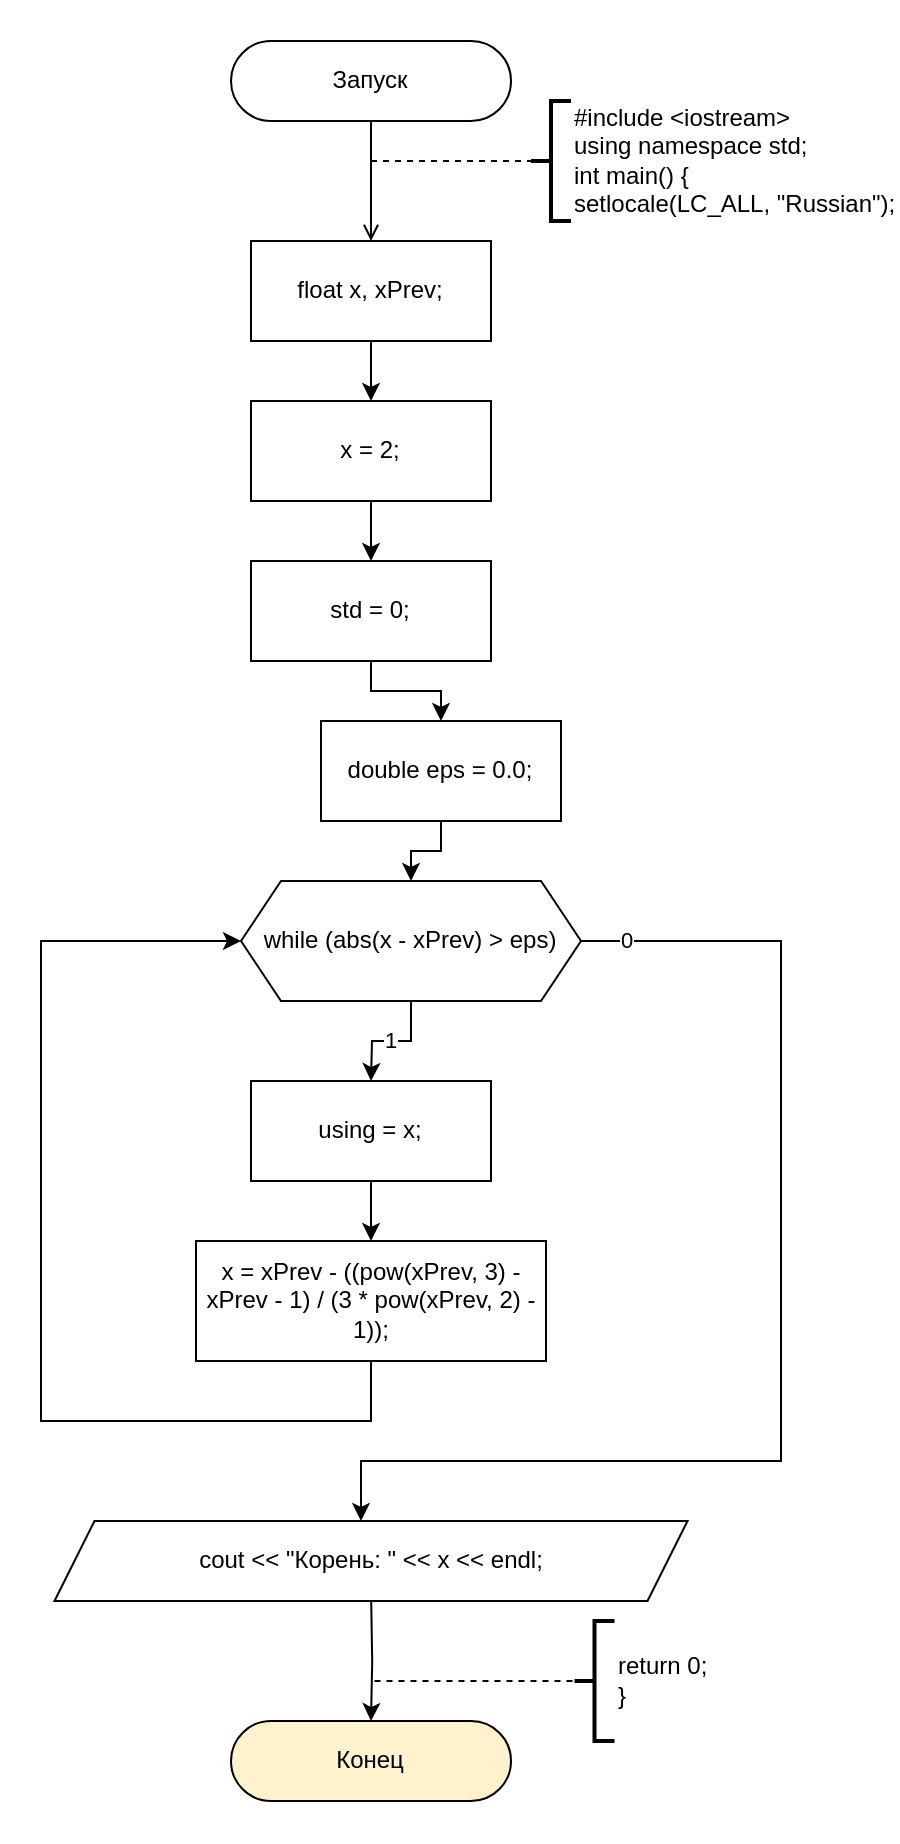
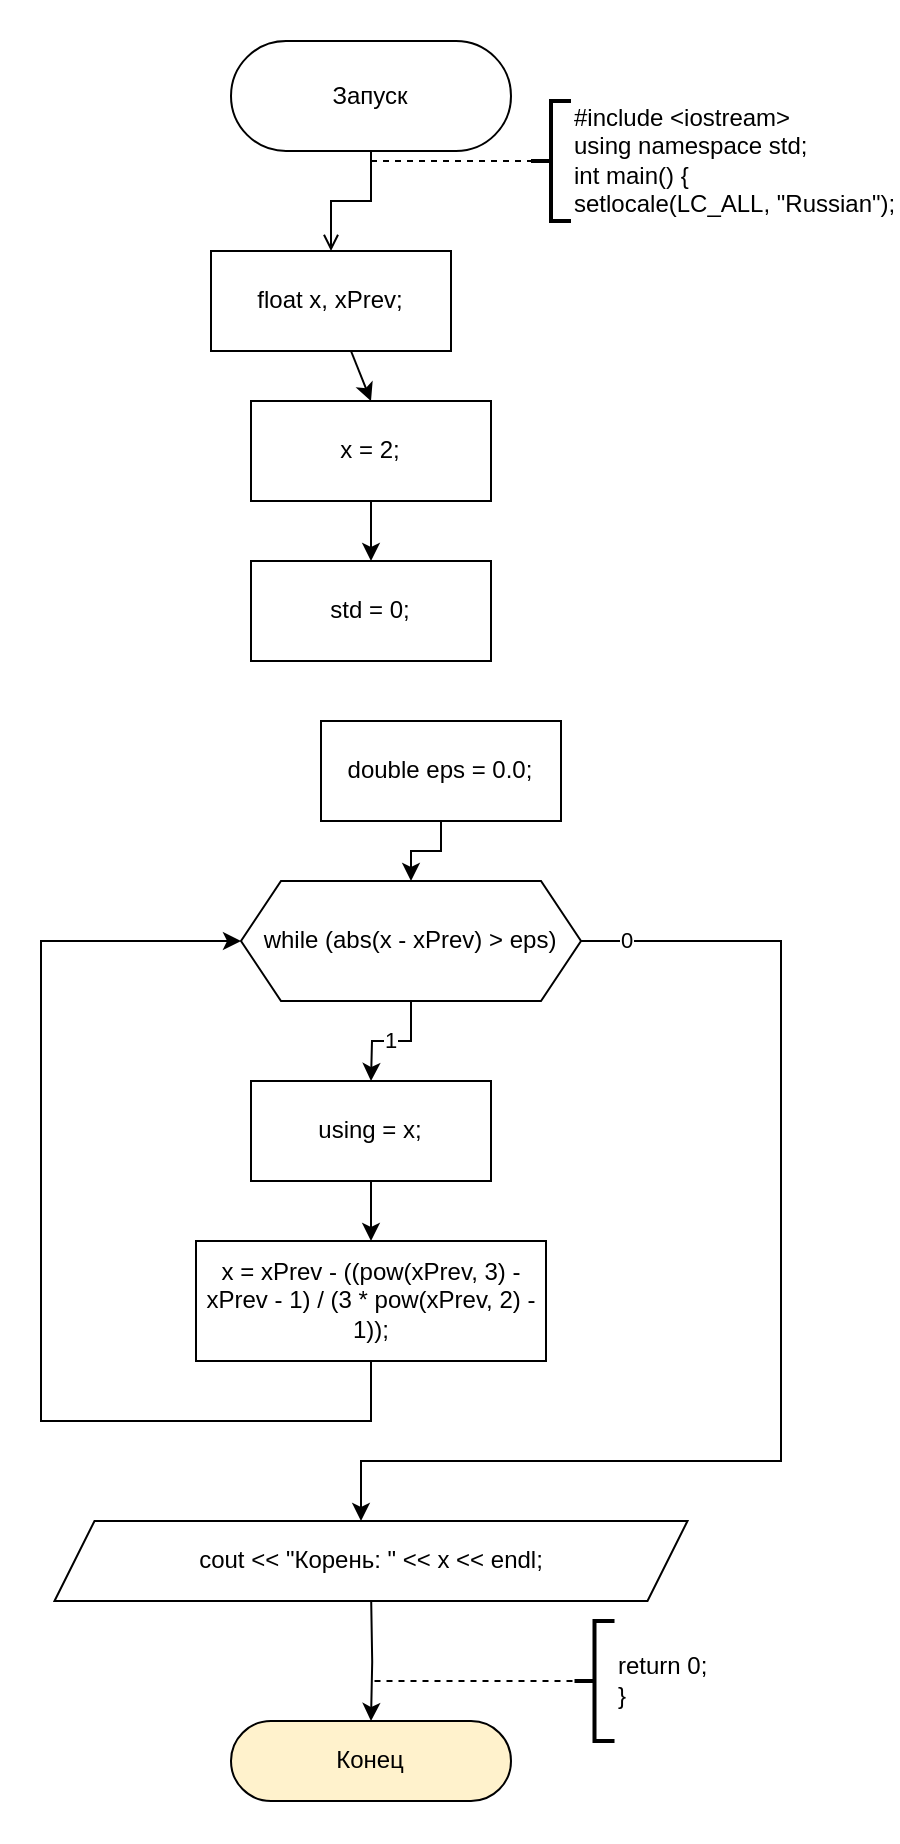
  <mxCell id="0" />
  <mxCell id="1" parent="0" />
  <mxCell id="2" style="edgeStyle=orthogonalEdgeStyle;rounded=0;orthogonalLoop=1;jettySize=auto;html=1;endArrow=open;" parent="1" source="3" target="5" edge="1"><mxGeometry relative="1" as="geometry" /></mxCell>
- <mxCell id="3" value="Запуск" style="rounded=1;whiteSpace=wrap;html=1;arcSize=50;" parent="1" vertex="1"><mxGeometry x="115" y="20" width="140" height="40" as="geometry" /></mxCell>
+ <mxCell id="3" value="Запуск" style="rounded=1;whiteSpace=wrap;html=1;arcSize=50;" parent="1" vertex="1"><mxGeometry x="115" y="20" width="140" height="55" as="geometry" /></mxCell>
  <mxCell id="4" style="edgeStyle=none;html=1;" parent="1" source="5" edge="1"><mxGeometry relative="1" as="geometry"><mxPoint x="185" y="200" as="targetPoint" /></mxGeometry></mxCell>
- <mxCell id="5" value="float x, xPrev;" style="rounded=0;whiteSpace=wrap;html=1;" parent="1" vertex="1"><mxGeometry x="125" y="120" width="120" height="50" as="geometry" /></mxCell>
+ <mxCell id="5" value="float x, xPrev;" style="rounded=0;whiteSpace=wrap;html=1;" parent="1" vertex="1"><mxGeometry x="105" y="125" width="120" height="50" as="geometry" /></mxCell>
  <mxCell id="6" value="#include &amp;lt;iostream&amp;gt;&lt;br&gt;using namespace std;&lt;br&gt;int main() {&lt;br&gt;setlocale(LC_ALL, &quot;Russian&quot;);" style="strokeWidth=2;html=1;shape=mxgraph.flowchart.annotation_2;align=left;labelPosition=right;pointerEvents=1;" parent="1" vertex="1"><mxGeometry x="265" y="50" width="20" height="60" as="geometry" /></mxCell>
  <mxCell id="7" value="" style="endArrow=none;dashed=1;html=1;entryX=0;entryY=0.5;entryDx=0;entryDy=0;entryPerimeter=0;" parent="1" target="6" edge="1"><mxGeometry width="50" height="50" relative="1" as="geometry"><mxPoint x="185" y="80" as="sourcePoint" /><mxPoint x="275" y="70" as="targetPoint" /></mxGeometry></mxCell>
  <mxCell id="8" value="Конец" style="rounded=1;whiteSpace=wrap;html=1;arcSize=50;fillColor=#fff2cc;" parent="1" vertex="1"><mxGeometry x="115" y="860" width="140" height="40" as="geometry" /></mxCell>
  <mxCell id="9" value="return 0;&lt;br&gt;}" style="strokeWidth=2;html=1;shape=mxgraph.flowchart.annotation_2;align=left;labelPosition=right;pointerEvents=1;" parent="1" vertex="1"><mxGeometry x="286.75" y="810" width="20" height="60" as="geometry" /></mxCell>
  <mxCell id="10" value="" style="endArrow=none;dashed=1;html=1;entryX=0;entryY=0.5;entryDx=0;entryDy=0;entryPerimeter=0;" parent="1" edge="1"><mxGeometry width="50" height="50" relative="1" as="geometry"><mxPoint x="186.75" y="840" as="sourcePoint" /><mxPoint x="286.75" y="840" as="targetPoint" /></mxGeometry></mxCell>
  <mxCell id="11" style="edgeStyle=none;html=1;" parent="1" source="12" edge="1"><mxGeometry relative="1" as="geometry"><mxPoint x="185" y="280" as="targetPoint" /></mxGeometry></mxCell>
  <mxCell id="12" value="x = 2;" style="rounded=0;whiteSpace=wrap;html=1;" parent="1" vertex="1"><mxGeometry x="125" y="200" width="120" height="50" as="geometry" /></mxCell>
- <mxCell id="13" value="" style="edgeStyle=orthogonalEdgeStyle;rounded=0;html=1;" parent="1" source="14" target="17" edge="1"><mxGeometry relative="1" as="geometry" /></mxCell>
  <mxCell id="14" value="std = 0;" style="rounded=0;whiteSpace=wrap;html=1;" parent="1" vertex="1"><mxGeometry x="125" y="280" width="120" height="50" as="geometry" /></mxCell>
  <mxCell id="15" style="edgeStyle=orthogonalEdgeStyle;rounded=0;html=1;" parent="1" target="8" edge="1"><mxGeometry relative="1" as="geometry"><mxPoint x="185.1" y="800" as="sourcePoint" /></mxGeometry></mxCell>
  <mxCell id="16" style="edgeStyle=orthogonalEdgeStyle;html=1;rounded=0;" parent="1" source="17" target="20" edge="1"><mxGeometry relative="1" as="geometry" /></mxCell>
  <mxCell id="17" value="double eps = 0.0;" style="rounded=0;whiteSpace=wrap;html=1;" parent="1" vertex="1"><mxGeometry x="160" y="360" width="120" height="50" as="geometry" /></mxCell>
  <mxCell id="18" value="1" style="edgeStyle=orthogonalEdgeStyle;rounded=0;html=1;" parent="1" source="20" edge="1"><mxGeometry relative="1" as="geometry"><mxPoint x="185" y="540" as="targetPoint" /></mxGeometry></mxCell>
  <mxCell id="19" value="0" style="edgeStyle=orthogonalEdgeStyle;rounded=0;html=1;" parent="1" source="20" target="21" edge="1"><mxGeometry x="-0.922" relative="1" as="geometry"><Array as="points"><mxPoint x="390" y="470" /><mxPoint x="390" y="730" /><mxPoint x="180" y="730" /></Array><mxPoint as="offset" /></mxGeometry></mxCell>
  <mxCell id="20" value="while (abs(x - xPrev) &amp;gt; eps)" style="shape=hexagon;perimeter=hexagonPerimeter2;whiteSpace=wrap;html=1;fixedSize=1;" parent="1" vertex="1"><mxGeometry x="120" y="440" width="170" height="60" as="geometry" /></mxCell>
  <mxCell id="21" value="cout &amp;lt;&amp;lt; &quot;Корень: &quot; &amp;lt;&amp;lt; x &amp;lt;&amp;lt; endl;" style="shape=parallelogram;perimeter=parallelogramPerimeter;whiteSpace=wrap;html=1;fixedSize=1;" parent="1" vertex="1"><mxGeometry x="26.75" y="760" width="316.5" height="40" as="geometry" /></mxCell>
  <mxCell id="22" style="edgeStyle=orthogonalEdgeStyle;rounded=0;html=1;" parent="1" source="23" target="25" edge="1"><mxGeometry relative="1" as="geometry" /></mxCell>
  <mxCell id="23" value="using = x;" style="rounded=0;whiteSpace=wrap;html=1;" parent="1" vertex="1"><mxGeometry x="125" y="540" width="120" height="50" as="geometry" /></mxCell>
  <mxCell id="24" style="edgeStyle=orthogonalEdgeStyle;rounded=0;html=1;entryX=0;entryY=0.5;entryDx=0;entryDy=0;entryPerimeter=0;" parent="1" source="25" target="20" edge="1"><mxGeometry relative="1" as="geometry"><Array as="points"><mxPoint x="185" y="710" /><mxPoint x="20" y="710" /><mxPoint x="20" y="470" /></Array></mxGeometry></mxCell>
  <mxCell id="25" value="x = xPrev - ((pow(xPrev, 3) - xPrev - 1) / (3 * pow(xPrev, 2) - 1));" style="rounded=0;whiteSpace=wrap;html=1;" parent="1" vertex="1"><mxGeometry x="97.5" y="620" width="175" height="60" as="geometry" /></mxCell>
